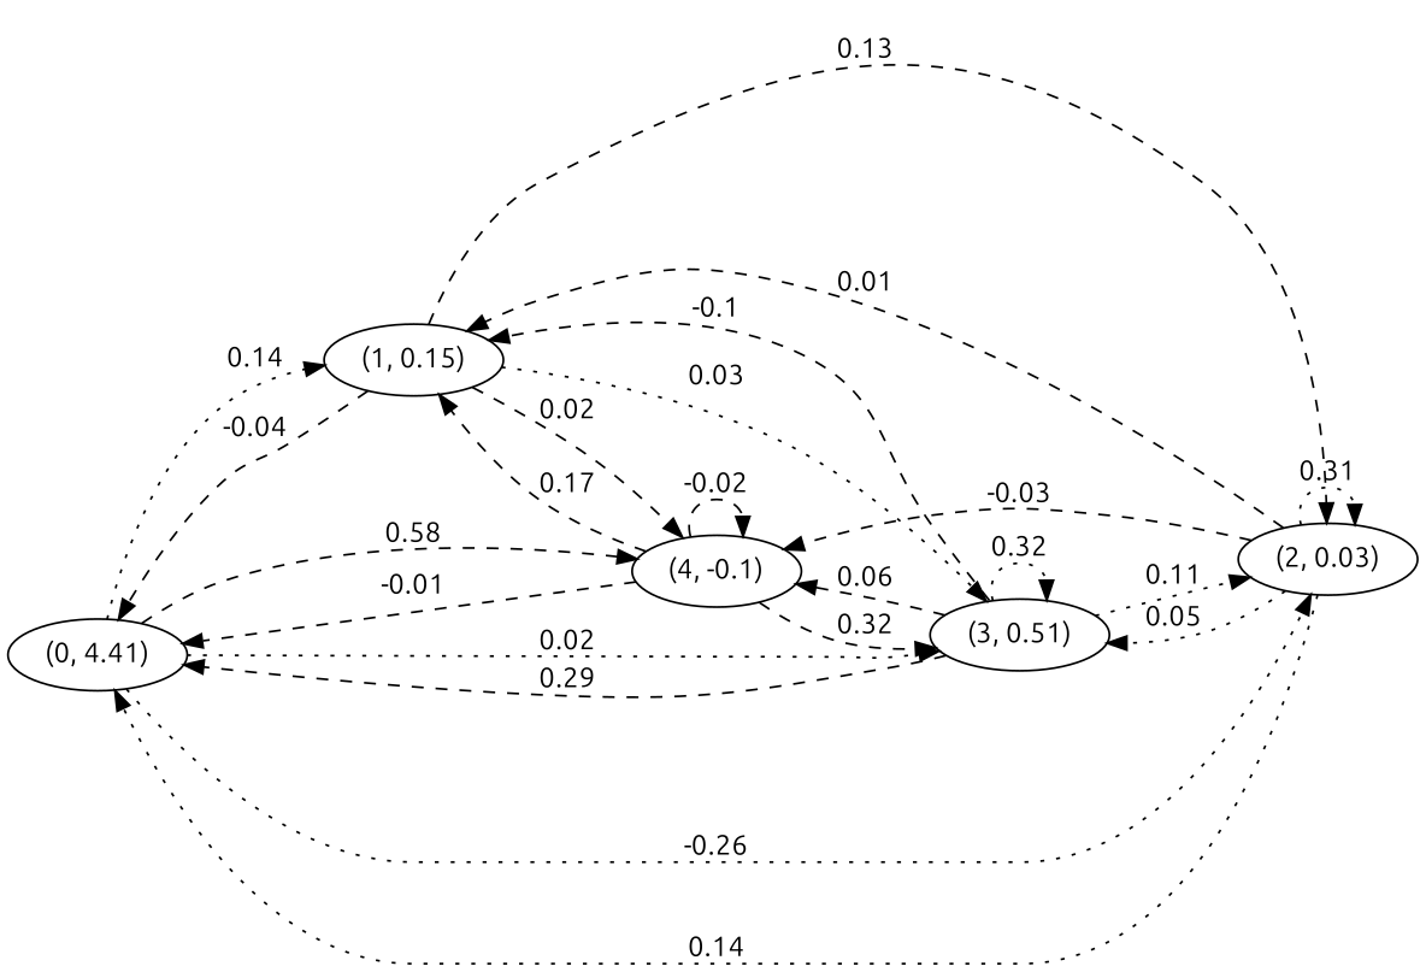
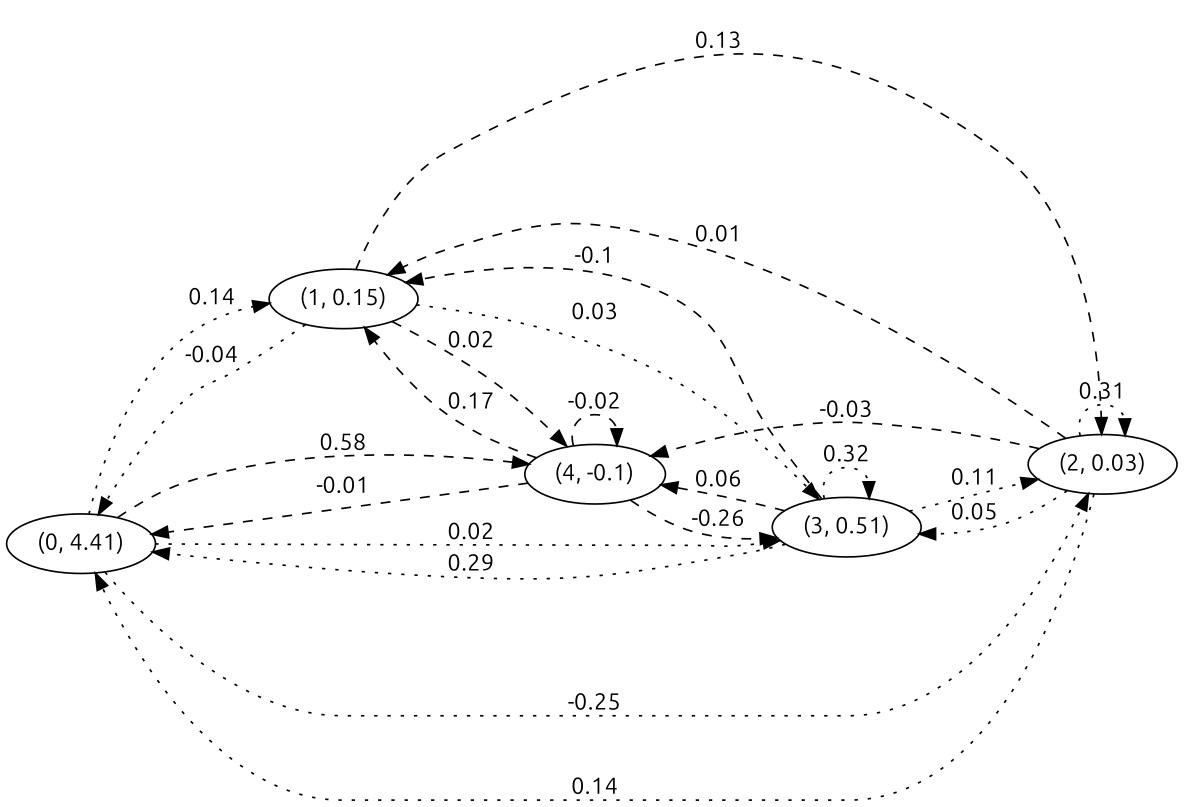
  digraph {
    fontname=Ubuntu
    rankdir=LR
    node [fontname=Ubuntu]
    edge [fontname=Ubuntu style=dashed]
    n1 [label="(0, 4.41)"]
    n2 [label="(1, 0.15)"]
    n3 [label="(2, 0.03)"]
    n4 [label="(3, 0.51)"]
    n5 [label="(4, -0.1)"]
    n1 -> n2 [label=0.14 style=dotted]
-   n1 -> n3 [label=-0.26 style=dotted]
+   n1 -> n3 [label=-0.25 style=dotted]
    n1 -> n4 [label=0.02 style=dotted]
    n1 -> n5 [label=0.58]
-   n2 -> n1 [label=-0.04]
+   n2 -> n1 [label=-0.04 style=dotted]
    n2 -> n3 [label=0.13]
    n2 -> n4 [label=0.03 style=dotted]
    n2 -> n5 [label=0.02]
    n3 -> n1 [label=0.14 style=dotted]
    n3 -> n2 [label=0.01]
    n3 -> n3 [label=0.31 style=dotted]
    n3 -> n4 [label=0.05 style=dotted]
    n3 -> n5 [label=-0.03]
-   n4 -> n1 [label=0.29]
+   n4 -> n1 [label=0.29 style=dotted]
    n4 -> n2 [label=-0.1]
    n4 -> n3 [label=0.11 style=dotted]
    n4 -> n4 [label=0.32 style=dotted]
    n4 -> n5 [label=0.06]
    n5 -> n1 [label=-0.01]
    n5 -> n2 [label=0.17]
-   n5 -> n4 [label=0.32]
+   n5 -> n4 [label=-0.26]
    n5 -> n5 [label=-0.02]
  }
